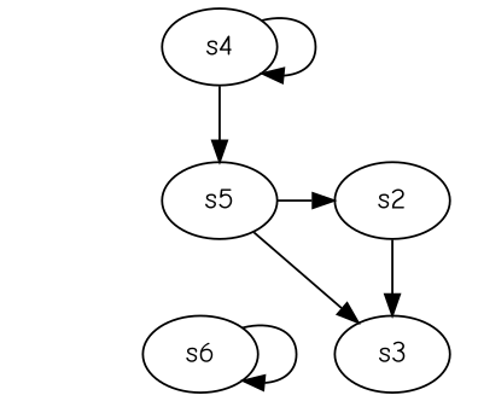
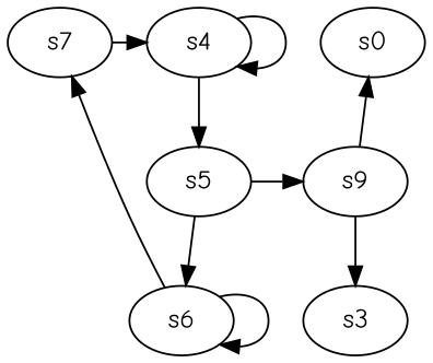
  digraph {
    fontname="Comic Neue"
    node [fontname="Comic Neue" player=0]
    edge [fontname="Comic Neue"]
-   s2
+   s2 [label=s9]
+   s0
    s3 [player=1]
    s4
    s5 [player=1]
    s6
+   s7 [player=1]
+   s2 -> s0 [constraint="!(time % 3 == 0)"]
    s2 -> s3
    s4 -> s4 [constraint="time % 4 == 0"]
    s4 -> s5
    s5 -> s2 [constraint="!(time % 3 == 0)"]
-   s5 -> s3
+   s5 -> s6
    s6 -> s6 [constraint="time % 3 == 0"]
+   s6 -> s7 [constraint="time % 3 == 1"]
+   s7 -> s4 [constraint="!(time % 3 == 0)"]
  }
